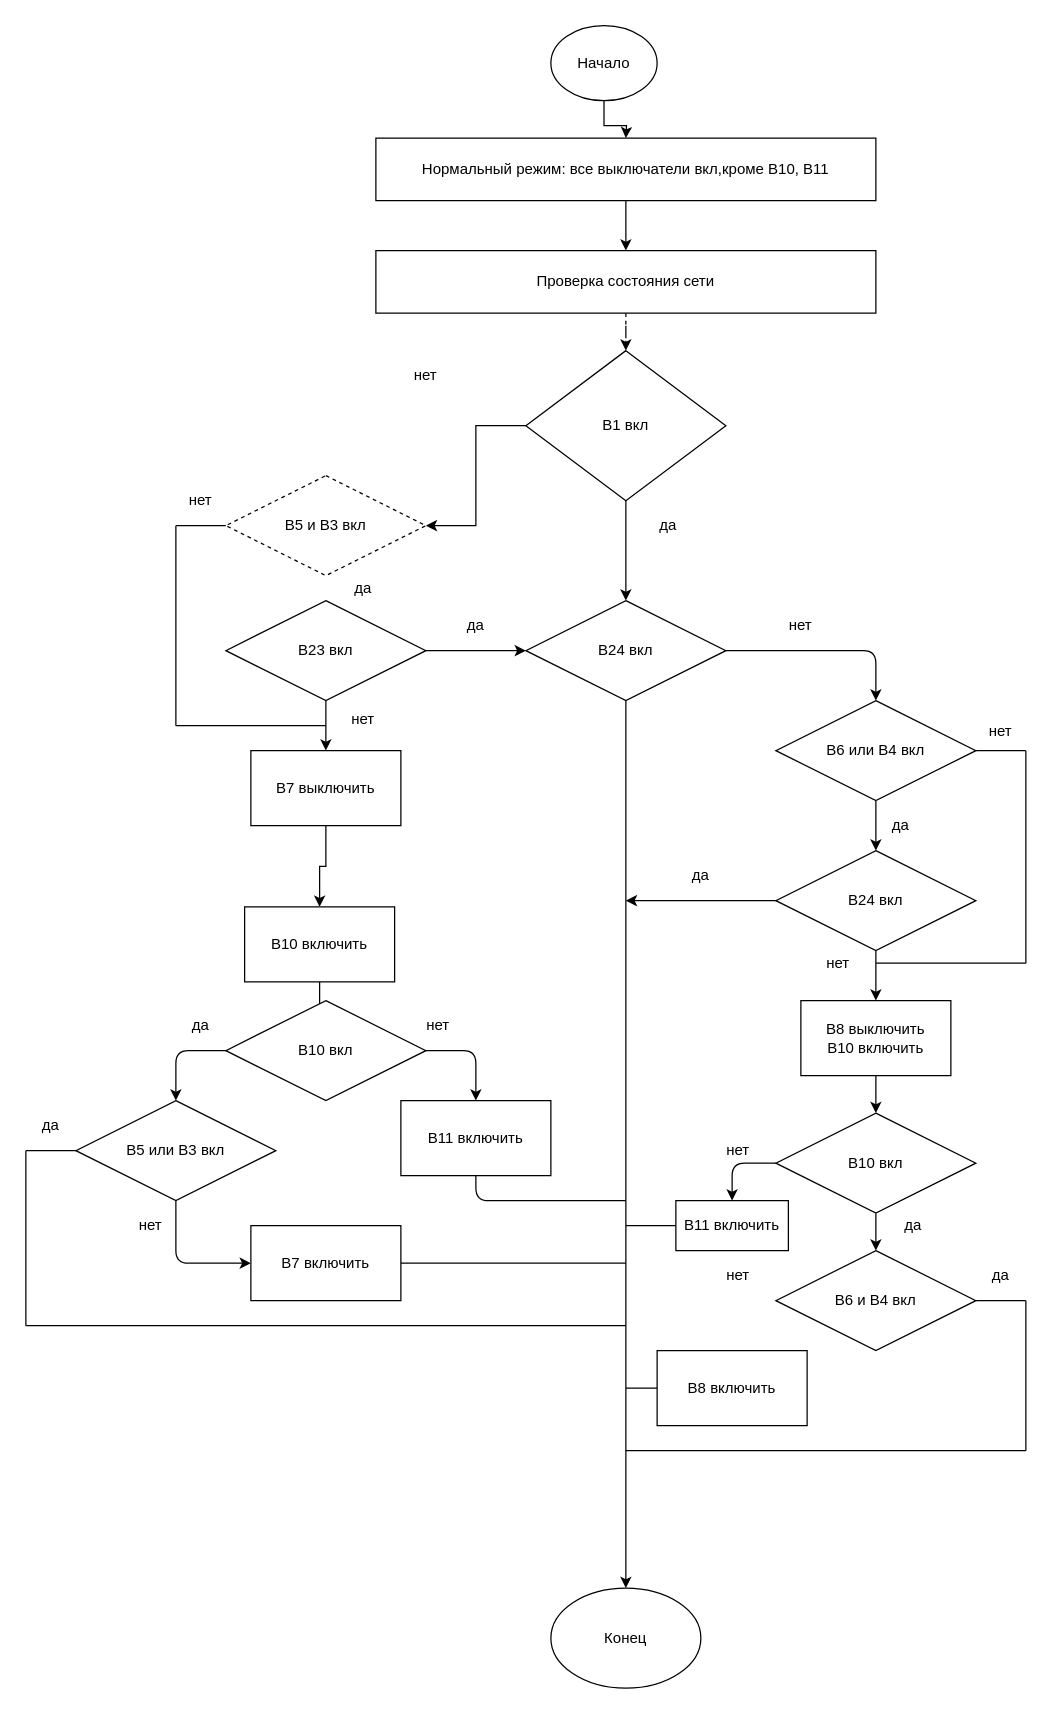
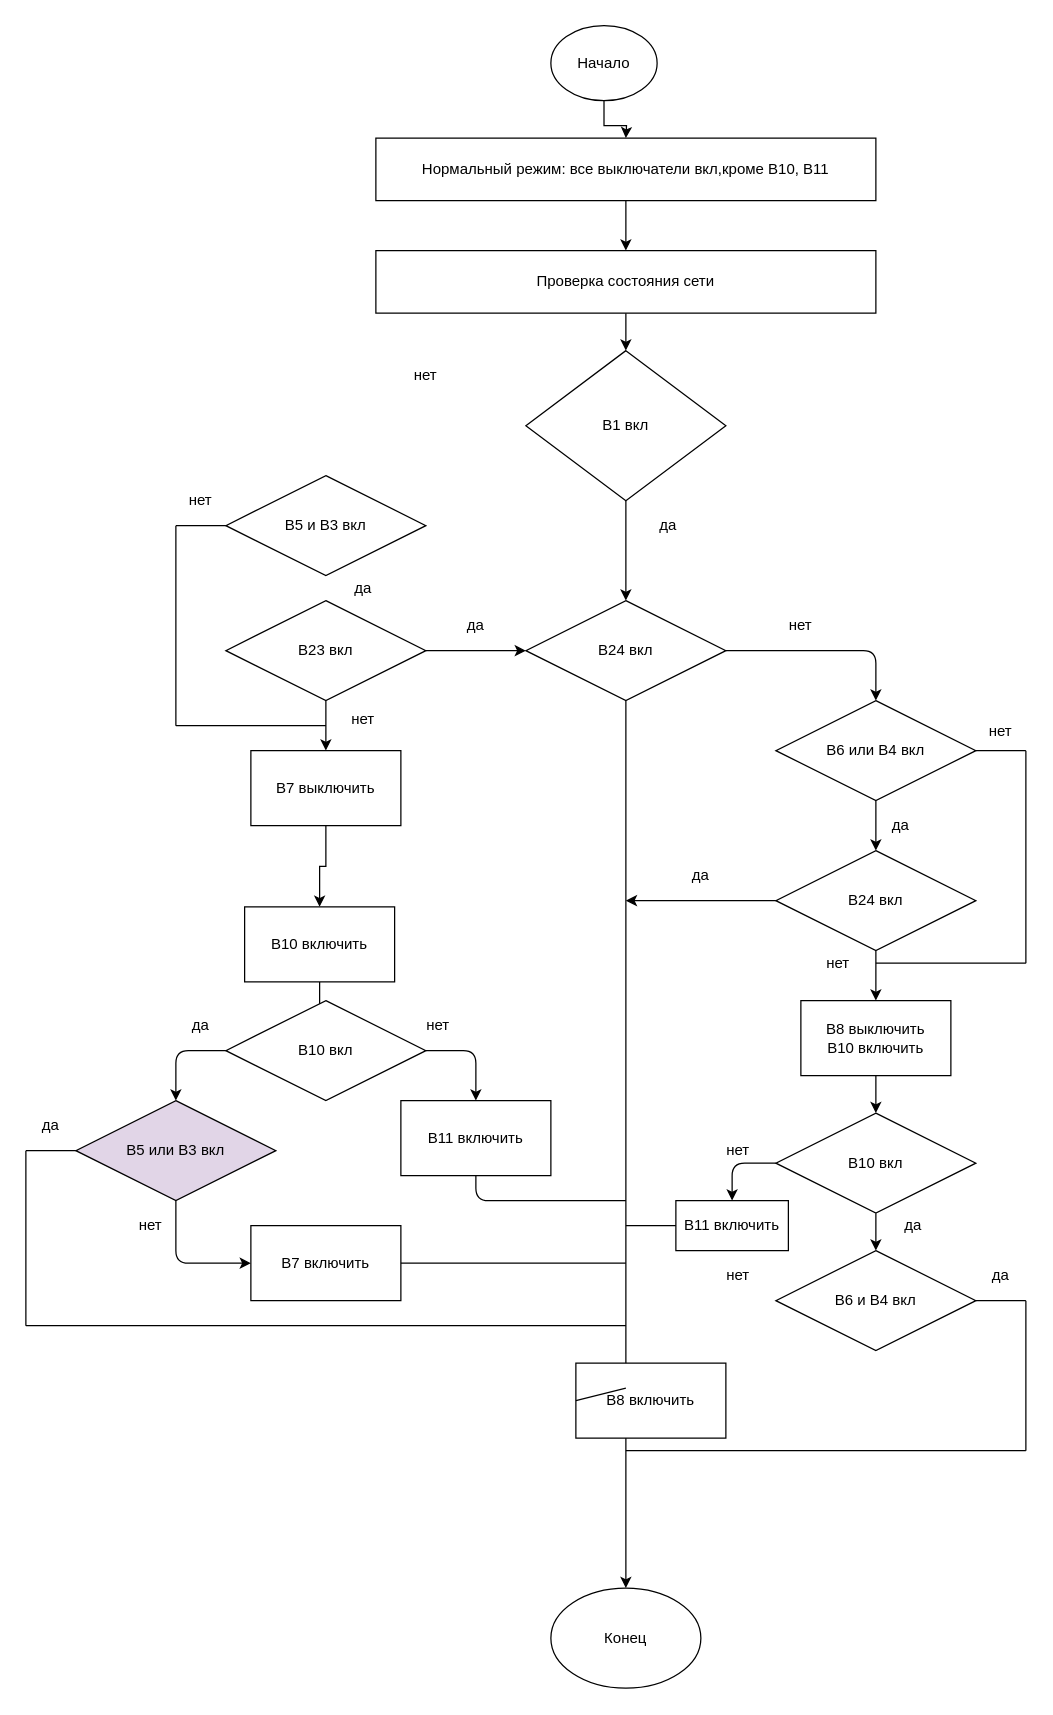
  <mxCell id="0" />
  <mxCell id="1" parent="0" />
  <mxCell id="2" value="" style="edgeStyle=orthogonalEdgeStyle;rounded=0;orthogonalLoop=1;jettySize=auto;html=1;" parent="1" source="3" edge="1"><mxGeometry relative="1" as="geometry"><mxPoint x="500" y="110" as="targetPoint" /></mxGeometry></mxCell>
  <mxCell id="3" value="Начало" style="ellipse;whiteSpace=wrap;html=1;" parent="1" vertex="1"><mxGeometry x="440" y="20" width="85" height="60" as="geometry" /></mxCell>
  <mxCell id="4" value="" style="edgeStyle=orthogonalEdgeStyle;rounded=0;orthogonalLoop=1;jettySize=auto;html=1;" parent="1" source="5" target="7" edge="1"><mxGeometry relative="1" as="geometry" /></mxCell>
  <mxCell id="5" value="Нормальный режим: все выключатели вкл,кроме В10, В11" style="rounded=0;whiteSpace=wrap;html=1;" parent="1" vertex="1"><mxGeometry x="300" y="110" width="400" height="50" as="geometry" /></mxCell>
- <mxCell id="6" value="" style="edgeStyle=orthogonalEdgeStyle;rounded=0;orthogonalLoop=1;jettySize=auto;html=1;dashed=1;" parent="1" source="7" target="10" edge="1"><mxGeometry relative="1" as="geometry" /></mxCell>
+ <mxCell id="6" value="" style="edgeStyle=orthogonalEdgeStyle;rounded=0;orthogonalLoop=1;jettySize=auto;html=1;" parent="1" source="7" target="10" edge="1"><mxGeometry relative="1" as="geometry" /></mxCell>
  <mxCell id="7" value="Проверка состояния сети" style="rounded=0;whiteSpace=wrap;html=1;" parent="1" vertex="1"><mxGeometry x="300" y="200" width="400" height="50" as="geometry" /></mxCell>
- <mxCell id="8" value="" style="edgeStyle=orthogonalEdgeStyle;rounded=0;orthogonalLoop=1;jettySize=auto;html=1;" parent="1" source="10" target="12" edge="1"><mxGeometry relative="1" as="geometry" /></mxCell>
  <mxCell id="9" value="" style="edgeStyle=orthogonalEdgeStyle;rounded=0;orthogonalLoop=1;jettySize=auto;html=1;" parent="1" source="10" target="11" edge="1"><mxGeometry relative="1" as="geometry" /></mxCell>
  <mxCell id="10" value="В1 вкл" style="rhombus;whiteSpace=wrap;html=1;" parent="1" vertex="1"><mxGeometry x="420" y="280" width="160" height="120" as="geometry" /></mxCell>
  <mxCell id="11" value="В24 вкл" style="rhombus;whiteSpace=wrap;html=1;" parent="1" vertex="1"><mxGeometry x="420" y="480" width="160" height="80" as="geometry" /></mxCell>
- <mxCell id="12" value="В5 и В3 вкл" style="rhombus;whiteSpace=wrap;html=1;dashed=1;" parent="1" vertex="1"><mxGeometry x="180" y="380" width="160" height="80" as="geometry" /></mxCell>
+ <mxCell id="12" value="В5 и В3 вкл" style="rhombus;whiteSpace=wrap;html=1;" parent="1" vertex="1"><mxGeometry x="180" y="380" width="160" height="80" as="geometry" /></mxCell>
  <mxCell id="13" value="В23 вкл" style="rhombus;whiteSpace=wrap;html=1;" parent="1" vertex="1"><mxGeometry x="180" y="480" width="160" height="80" as="geometry" /></mxCell>
  <mxCell id="14" value="нет" style="text;html=1;strokeColor=none;fillColor=none;align=center;verticalAlign=middle;whiteSpace=wrap;rounded=0;" parent="1" vertex="1"><mxGeometry x="320" y="290" width="40" height="20" as="geometry" /></mxCell>
  <mxCell id="15" value="да" style="text;html=1;strokeColor=none;fillColor=none;align=center;verticalAlign=middle;whiteSpace=wrap;rounded=0;" parent="1" vertex="1"><mxGeometry x="514" y="410" width="40" height="20" as="geometry" /></mxCell>
  <mxCell id="16" value="да" style="text;html=1;strokeColor=none;fillColor=none;align=center;verticalAlign=middle;whiteSpace=wrap;rounded=0;" parent="1" vertex="1"><mxGeometry x="270" y="460" width="40" height="20" as="geometry" /></mxCell>
  <mxCell id="17" value="" style="edgeStyle=orthogonalEdgeStyle;rounded=0;orthogonalLoop=1;jettySize=auto;html=1;" parent="1" source="18" target="28" edge="1"><mxGeometry relative="1" as="geometry" /></mxCell>
  <mxCell id="18" value="В7 выключить" style="rounded=0;whiteSpace=wrap;html=1;" parent="1" vertex="1"><mxGeometry x="200" y="600" width="120" height="60" as="geometry" /></mxCell>
  <mxCell id="19" value="" style="endArrow=classic;html=1;exitX=0.5;exitY=1;exitDx=0;exitDy=0;entryX=0.5;entryY=0;entryDx=0;entryDy=0;" parent="1" source="13" target="18" edge="1"><mxGeometry width="50" height="50" relative="1" as="geometry"><mxPoint x="400" y="600" as="sourcePoint" /><mxPoint x="450" y="550" as="targetPoint" /></mxGeometry></mxCell>
  <mxCell id="20" value="" style="endArrow=none;html=1;exitX=0;exitY=0.5;exitDx=0;exitDy=0;" parent="1" source="12" edge="1"><mxGeometry width="50" height="50" relative="1" as="geometry"><mxPoint x="400" y="600" as="sourcePoint" /><mxPoint x="140" y="420" as="targetPoint" /></mxGeometry></mxCell>
  <mxCell id="21" value="" style="endArrow=none;html=1;" parent="1" edge="1"><mxGeometry width="50" height="50" relative="1" as="geometry"><mxPoint x="140" y="580" as="sourcePoint" /><mxPoint x="140" y="420" as="targetPoint" /></mxGeometry></mxCell>
  <mxCell id="22" value="" style="endArrow=none;html=1;" parent="1" edge="1"><mxGeometry width="50" height="50" relative="1" as="geometry"><mxPoint x="140" y="580" as="sourcePoint" /><mxPoint x="260" y="580" as="targetPoint" /></mxGeometry></mxCell>
  <mxCell id="23" value="нет" style="text;html=1;strokeColor=none;fillColor=none;align=center;verticalAlign=middle;whiteSpace=wrap;rounded=0;" parent="1" vertex="1"><mxGeometry x="140" y="390" width="40" height="20" as="geometry" /></mxCell>
  <mxCell id="24" value="" style="endArrow=classic;html=1;exitX=1;exitY=0.5;exitDx=0;exitDy=0;entryX=0;entryY=0.5;entryDx=0;entryDy=0;" parent="1" source="13" target="11" edge="1"><mxGeometry width="50" height="50" relative="1" as="geometry"><mxPoint x="400" y="600" as="sourcePoint" /><mxPoint x="450" y="550" as="targetPoint" /></mxGeometry></mxCell>
  <mxCell id="25" value="да" style="text;html=1;strokeColor=none;fillColor=none;align=center;verticalAlign=middle;whiteSpace=wrap;rounded=0;" parent="1" vertex="1"><mxGeometry x="360" y="490" width="40" height="20" as="geometry" /></mxCell>
  <mxCell id="26" value="нет" style="text;html=1;strokeColor=none;fillColor=none;align=center;verticalAlign=middle;whiteSpace=wrap;rounded=0;" parent="1" vertex="1"><mxGeometry x="270" y="565" width="40" height="20" as="geometry" /></mxCell>
  <mxCell id="27" value="" style="edgeStyle=orthogonalEdgeStyle;rounded=0;orthogonalLoop=1;jettySize=auto;html=1;" parent="1" source="28" target="29" edge="1"><mxGeometry relative="1" as="geometry" /></mxCell>
  <mxCell id="28" value="В10 включить" style="rounded=0;whiteSpace=wrap;html=1;" parent="1" vertex="1"><mxGeometry x="195" y="725" width="120" height="60" as="geometry" /></mxCell>
  <mxCell id="29" value="В10 вкл" style="rhombus;whiteSpace=wrap;html=1;" parent="1" vertex="1"><mxGeometry x="180" y="800" width="160" height="80" as="geometry" /></mxCell>
- <mxCell id="30" value="В5 или В3 вкл" style="rhombus;whiteSpace=wrap;html=1;" parent="1" vertex="1"><mxGeometry x="60" y="880" width="160" height="80" as="geometry" /></mxCell>
+ <mxCell id="30" value="В5 или В3 вкл" style="rhombus;whiteSpace=wrap;html=1;fillColor=#e1d5e7;" parent="1" vertex="1"><mxGeometry x="60" y="880" width="160" height="80" as="geometry" /></mxCell>
  <mxCell id="31" value="" style="endArrow=classic;html=1;exitX=0;exitY=0.5;exitDx=0;exitDy=0;entryX=0.5;entryY=0;entryDx=0;entryDy=0;" parent="1" source="29" target="30" edge="1"><mxGeometry width="50" height="50" relative="1" as="geometry"><mxPoint x="400" y="900" as="sourcePoint" /><mxPoint x="450" y="850" as="targetPoint" /><Array as="points"><mxPoint x="140" y="840" /></Array></mxGeometry></mxCell>
  <mxCell id="32" value="" style="endArrow=classic;html=1;exitX=1;exitY=0.5;exitDx=0;exitDy=0;" parent="1" source="29" edge="1"><mxGeometry width="50" height="50" relative="1" as="geometry"><mxPoint x="400" y="900" as="sourcePoint" /><mxPoint x="380" y="880" as="targetPoint" /><Array as="points"><mxPoint x="380" y="840" /></Array></mxGeometry></mxCell>
  <mxCell id="33" value="В11 включить" style="rounded=0;whiteSpace=wrap;html=1;" parent="1" vertex="1"><mxGeometry x="320" y="880" width="120" height="60" as="geometry" /></mxCell>
  <mxCell id="34" value="В7 включить" style="rounded=0;whiteSpace=wrap;html=1;" parent="1" vertex="1"><mxGeometry x="200" y="980" width="120" height="60" as="geometry" /></mxCell>
  <mxCell id="35" value="" style="endArrow=classic;html=1;exitX=0.5;exitY=1;exitDx=0;exitDy=0;entryX=0;entryY=0.5;entryDx=0;entryDy=0;" parent="1" source="30" target="34" edge="1"><mxGeometry width="50" height="50" relative="1" as="geometry"><mxPoint x="400" y="1000" as="sourcePoint" /><mxPoint x="450" y="950" as="targetPoint" /><Array as="points"><mxPoint x="140" y="1010" /></Array></mxGeometry></mxCell>
  <mxCell id="36" value="" style="endArrow=none;html=1;exitX=0.5;exitY=1;exitDx=0;exitDy=0;" parent="1" source="33" edge="1"><mxGeometry width="50" height="50" relative="1" as="geometry"><mxPoint x="400" y="1000" as="sourcePoint" /><mxPoint x="500" y="960" as="targetPoint" /><Array as="points"><mxPoint x="380" y="960" /></Array></mxGeometry></mxCell>
  <mxCell id="37" value="" style="endArrow=none;html=1;exitX=1;exitY=0.5;exitDx=0;exitDy=0;" parent="1" source="34" edge="1"><mxGeometry width="50" height="50" relative="1" as="geometry"><mxPoint x="400" y="1100" as="sourcePoint" /><mxPoint x="500" y="1010" as="targetPoint" /></mxGeometry></mxCell>
  <mxCell id="38" value="" style="endArrow=none;html=1;entryX=0;entryY=0.5;entryDx=0;entryDy=0;" parent="1" target="30" edge="1"><mxGeometry width="50" height="50" relative="1" as="geometry"><mxPoint x="20" y="920" as="sourcePoint" /><mxPoint x="450" y="950" as="targetPoint" /></mxGeometry></mxCell>
  <mxCell id="39" value="" style="endArrow=none;html=1;" parent="1" edge="1"><mxGeometry width="50" height="50" relative="1" as="geometry"><mxPoint x="20" y="1060" as="sourcePoint" /><mxPoint x="20" y="920" as="targetPoint" /></mxGeometry></mxCell>
  <mxCell id="40" value="" style="endArrow=none;html=1;" parent="1" edge="1"><mxGeometry width="50" height="50" relative="1" as="geometry"><mxPoint x="20" y="1060" as="sourcePoint" /><mxPoint x="500" y="1060" as="targetPoint" /></mxGeometry></mxCell>
  <mxCell id="41" value="да" style="text;html=1;strokeColor=none;fillColor=none;align=center;verticalAlign=middle;whiteSpace=wrap;rounded=0;" parent="1" vertex="1"><mxGeometry x="140" y="810" width="40" height="20" as="geometry" /></mxCell>
  <mxCell id="42" value="нет" style="text;html=1;strokeColor=none;fillColor=none;align=center;verticalAlign=middle;whiteSpace=wrap;rounded=0;" parent="1" vertex="1"><mxGeometry x="330" y="810" width="40" height="20" as="geometry" /></mxCell>
  <mxCell id="43" value="да" style="text;html=1;strokeColor=none;fillColor=none;align=center;verticalAlign=middle;whiteSpace=wrap;rounded=0;" parent="1" vertex="1"><mxGeometry x="20" y="890" width="40" height="20" as="geometry" /></mxCell>
  <mxCell id="44" value="нет" style="text;html=1;strokeColor=none;fillColor=none;align=center;verticalAlign=middle;whiteSpace=wrap;rounded=0;" parent="1" vertex="1"><mxGeometry y="970" width="40" height="20" as="geometry" x="100" /></mxCell>
  <mxCell id="45" value="" style="edgeStyle=orthogonalEdgeStyle;rounded=0;orthogonalLoop=1;jettySize=auto;html=1;" parent="1" source="46" target="47" edge="1"><mxGeometry relative="1" as="geometry" /></mxCell>
  <mxCell id="46" value="В6 или В4 вкл" style="rhombus;whiteSpace=wrap;html=1;" parent="1" vertex="1"><mxGeometry x="620" y="560" width="160" height="80" as="geometry" /></mxCell>
  <mxCell id="47" value="В24 вкл" style="rhombus;whiteSpace=wrap;html=1;" parent="1" vertex="1"><mxGeometry x="620" y="680" width="160" height="80" as="geometry" /></mxCell>
  <mxCell id="48" value="" style="endArrow=classic;html=1;exitX=1;exitY=0.5;exitDx=0;exitDy=0;entryX=0.5;entryY=0;entryDx=0;entryDy=0;" parent="1" source="11" target="46" edge="1"><mxGeometry width="50" height="50" relative="1" as="geometry"><mxPoint x="400" y="500" as="sourcePoint" /><mxPoint x="450" y="450" as="targetPoint" /><Array as="points"><mxPoint x="700" y="520" /></Array></mxGeometry></mxCell>
  <mxCell id="49" value="нет" style="text;html=1;strokeColor=none;fillColor=none;align=center;verticalAlign=middle;whiteSpace=wrap;rounded=0;" parent="1" vertex="1"><mxGeometry x="620" y="490" width="40" height="20" as="geometry" /></mxCell>
  <mxCell id="50" value="да" style="text;html=1;strokeColor=none;fillColor=none;align=center;verticalAlign=middle;whiteSpace=wrap;rounded=0;" parent="1" vertex="1"><mxGeometry x="700" y="650" width="40" height="20" as="geometry" /></mxCell>
  <mxCell id="51" value="" style="endArrow=classic;html=1;exitX=0.5;exitY=1;exitDx=0;exitDy=0;" parent="1" source="11" edge="1"><mxGeometry width="50" height="50" relative="1" as="geometry"><mxPoint x="400" y="700" as="sourcePoint" /><mxPoint x="500" y="1270" as="targetPoint" /></mxGeometry></mxCell>
  <mxCell id="52" value="" style="endArrow=classic;html=1;exitX=0.5;exitY=1;exitDx=0;exitDy=0;" edge="1" parent="1" source="47"><mxGeometry width="50" height="50" relative="1" as="geometry"><mxPoint x="540" y="720" as="sourcePoint" /><mxPoint x="700" y="800" as="targetPoint" /></mxGeometry></mxCell>
  <mxCell id="53" value="" style="endArrow=none;html=1;entryX=1;entryY=0.5;entryDx=0;entryDy=0;" edge="1" parent="1" target="46"><mxGeometry width="50" height="50" relative="1" as="geometry"><mxPoint x="820" y="600" as="sourcePoint" /><mxPoint x="590" y="670" as="targetPoint" /></mxGeometry></mxCell>
  <mxCell id="54" value="" style="endArrow=none;html=1;" edge="1" parent="1"><mxGeometry width="50" height="50" relative="1" as="geometry"><mxPoint x="820" y="770" as="sourcePoint" /><mxPoint x="820" y="600" as="targetPoint" /></mxGeometry></mxCell>
  <mxCell id="55" value="" style="endArrow=none;html=1;" edge="1" parent="1"><mxGeometry width="50" height="50" relative="1" as="geometry"><mxPoint x="700" y="770" as="sourcePoint" /><mxPoint x="820" y="770" as="targetPoint" /></mxGeometry></mxCell>
  <mxCell id="56" value="нет" style="text;html=1;strokeColor=none;fillColor=none;align=center;verticalAlign=middle;whiteSpace=wrap;rounded=0;" vertex="1" parent="1"><mxGeometry x="780" y="575" width="40" height="20" as="geometry" /></mxCell>
  <mxCell id="57" value="" style="endArrow=classic;html=1;exitX=0;exitY=0.5;exitDx=0;exitDy=0;" edge="1" parent="1" source="47"><mxGeometry width="50" height="50" relative="1" as="geometry"><mxPoint x="540" y="720" as="sourcePoint" /><mxPoint x="500" y="720" as="targetPoint" /></mxGeometry></mxCell>
  <mxCell id="58" value="да" style="text;html=1;strokeColor=none;fillColor=none;align=center;verticalAlign=middle;whiteSpace=wrap;rounded=0;" vertex="1" parent="1"><mxGeometry x="540" y="690" width="40" height="20" as="geometry" /></mxCell>
  <mxCell id="59" value="нет" style="text;html=1;strokeColor=none;fillColor=none;align=center;verticalAlign=middle;whiteSpace=wrap;rounded=0;" vertex="1" parent="1"><mxGeometry x="650" y="760" width="40" height="20" as="geometry" /></mxCell>
  <mxCell id="60" value="" style="edgeStyle=orthogonalEdgeStyle;rounded=0;orthogonalLoop=1;jettySize=auto;html=1;" edge="1" parent="1" source="61" target="63"><mxGeometry relative="1" as="geometry" /></mxCell>
  <mxCell id="61" value="В8 выключить&lt;br&gt;В10 включить" style="rounded=0;whiteSpace=wrap;html=1;" vertex="1" parent="1"><mxGeometry x="640" y="800" width="120" height="60" as="geometry" /></mxCell>
  <mxCell id="62" value="" style="edgeStyle=orthogonalEdgeStyle;rounded=0;orthogonalLoop=1;jettySize=auto;html=1;" edge="1" parent="1" source="63" target="64"><mxGeometry relative="1" as="geometry" /></mxCell>
  <mxCell id="63" value="В10 вкл" style="rhombus;whiteSpace=wrap;html=1;" vertex="1" parent="1"><mxGeometry x="620" y="890" width="160" height="80" as="geometry" /></mxCell>
  <mxCell id="64" value="В6 и В4 вкл" style="rhombus;whiteSpace=wrap;html=1;" vertex="1" parent="1"><mxGeometry x="620" y="1000" width="160" height="80" as="geometry" /></mxCell>
  <mxCell id="65" value="В11 включить" style="rounded=0;whiteSpace=wrap;html=1;" vertex="1" parent="1"><mxGeometry x="540" y="960" width="90" height="40" as="geometry" /></mxCell>
  <mxCell id="66" value="" style="endArrow=classic;html=1;exitX=0;exitY=0.5;exitDx=0;exitDy=0;entryX=0.5;entryY=0;entryDx=0;entryDy=0;" edge="1" parent="1" source="63" target="65"><mxGeometry width="50" height="50" relative="1" as="geometry"><mxPoint x="540" y="1030" as="sourcePoint" /><mxPoint x="590" y="980" as="targetPoint" /><Array as="points"><mxPoint x="585" y="930" /></Array></mxGeometry></mxCell>
  <mxCell id="67" value="нет" style="text;html=1;strokeColor=none;fillColor=none;align=center;verticalAlign=middle;whiteSpace=wrap;rounded=0;" vertex="1" parent="1"><mxGeometry x="570" y="910" width="40" height="20" as="geometry" /></mxCell>
  <mxCell id="68" value="да" style="text;html=1;strokeColor=none;fillColor=none;align=center;verticalAlign=middle;whiteSpace=wrap;rounded=0;" vertex="1" parent="1"><mxGeometry x="710" y="970" width="40" height="20" as="geometry" /></mxCell>
- <mxCell id="69" value="В8 включить" style="rounded=0;whiteSpace=wrap;html=1;" vertex="1" parent="1"><mxGeometry x="525" y="1080" width="120" height="60" as="geometry" /></mxCell>
+ <mxCell id="69" value="В8 включить" style="rounded=0;whiteSpace=wrap;html=1;" vertex="1" parent="1"><mxGeometry x="460" y="1090" width="120" height="60" as="geometry" /></mxCell>
  <mxCell id="70" value="нет" style="text;html=1;strokeColor=none;fillColor=none;align=center;verticalAlign=middle;whiteSpace=wrap;rounded=0;" vertex="1" parent="1"><mxGeometry x="570" y="1010" width="40" height="20" as="geometry" /></mxCell>
  <mxCell id="71" value="" style="endArrow=none;html=1;exitX=0;exitY=0.5;exitDx=0;exitDy=0;" edge="1" parent="1" source="69"><mxGeometry width="50" height="50" relative="1" as="geometry"><mxPoint x="540" y="1060" as="sourcePoint" /><mxPoint x="500" y="1110" as="targetPoint" /></mxGeometry></mxCell>
  <mxCell id="72" value="" style="endArrow=none;html=1;entryX=0;entryY=0.5;entryDx=0;entryDy=0;" edge="1" parent="1" target="65"><mxGeometry width="50" height="50" relative="1" as="geometry"><mxPoint x="500" y="980" as="sourcePoint" /><mxPoint x="590" y="1010" as="targetPoint" /></mxGeometry></mxCell>
  <mxCell id="73" value="" style="endArrow=none;html=1;exitX=1;exitY=0.5;exitDx=0;exitDy=0;" edge="1" parent="1" source="64"><mxGeometry width="50" height="50" relative="1" as="geometry"><mxPoint x="540" y="1060" as="sourcePoint" /><mxPoint x="820" y="1040" as="targetPoint" /></mxGeometry></mxCell>
  <mxCell id="74" value="" style="endArrow=none;html=1;" edge="1" parent="1"><mxGeometry width="50" height="50" relative="1" as="geometry"><mxPoint x="820" y="1160" as="sourcePoint" /><mxPoint x="820" y="1040" as="targetPoint" /></mxGeometry></mxCell>
  <mxCell id="75" value="" style="endArrow=none;html=1;" edge="1" parent="1"><mxGeometry width="50" height="50" relative="1" as="geometry"><mxPoint x="820" y="1160" as="sourcePoint" /><mxPoint x="500" y="1160" as="targetPoint" /></mxGeometry></mxCell>
  <mxCell id="76" value="да" style="text;html=1;strokeColor=none;fillColor=none;align=center;verticalAlign=middle;whiteSpace=wrap;rounded=0;" vertex="1" parent="1"><mxGeometry x="780" y="1010" width="40" height="20" as="geometry" /></mxCell>
  <mxCell id="77" value="Конец" style="ellipse;whiteSpace=wrap;html=1;" vertex="1" parent="1"><mxGeometry x="440" y="1270" width="120" height="80" as="geometry" /></mxCell>
